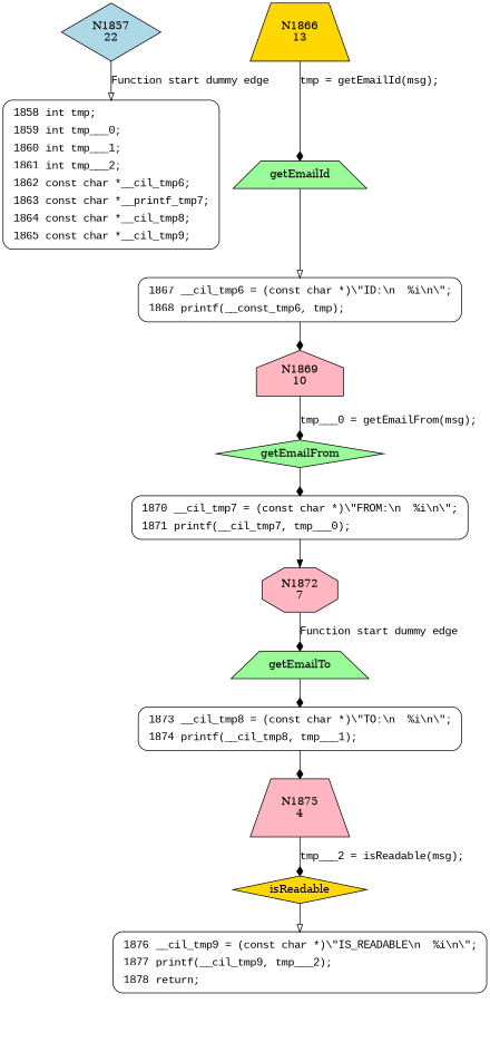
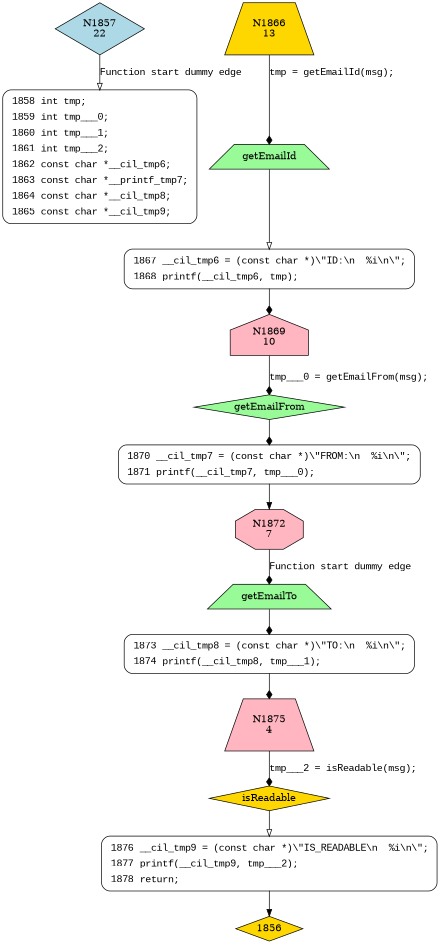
  digraph {
    node [fillcolor=white shape=Mrecord style=filled]
    edge [arrowhead=diamond fontname="Courier New"]
    n1 [fillcolor=lightblue label="N1857\n22" shape=diamond]
    n2 [fontname="Courier New" label=<<table border="0" cellborder="0" cellpadding="3" bgcolor="white"><tr><td align="right">1858</td><td align="left">int tmp;</td></tr><tr><td align="right">1859</td><td align="left">int tmp___0;</td></tr><tr><td align="right">1860</td><td align="left">int tmp___1;</td></tr><tr><td align="right">1861</td><td align="left">int tmp___2;</td></tr><tr><td align="right">1862</td><td align="left">const char *__cil_tmp6;</td></tr><tr><td align="right">1863</td><td align="left">const char *__printf_tmp7;</td></tr><tr><td align="right">1864</td><td align="left">const char *__cil_tmp8;</td></tr><tr><td align="right">1865</td><td align="left">const char *__cil_tmp9;</td></tr></table>> penwidth=1 style="filled,bold"]
    n3 [fillcolor=gold label="N1866\n13" shape=trapezium]
    n4 [fillcolor=palegreen label=getEmailId shape=trapezium]
-   n5 [fontname="Courier New" label=<<table border="0" cellborder="0" cellpadding="3" bgcolor="white"><tr><td align="right">1867</td><td align="left">__cil_tmp6 = (const char *)\&quot;ID:\n  %i\n\&quot;;</td></tr><tr><td align="right">1868</td><td align="left">printf(__const_tmp6, tmp);</td></tr></table>> penwidth=1 style="filled,bold"]
+   n5 [fontname="Courier New" label=<<table border="0" cellborder="0" cellpadding="3" bgcolor="white"><tr><td align="right">1867</td><td align="left">__cil_tmp6 = (const char *)\&quot;ID:\n  %i\n\&quot;;</td></tr><tr><td align="right">1868</td><td align="left">printf(__cil_tmp6, tmp);</td></tr></table>> penwidth=1 style="filled,bold"]
    n6 [fillcolor=lightpink label="N1869\n10" shape=house]
    n7 [fillcolor=palegreen label=getEmailFrom shape=diamond]
    n8 [fontname="Courier New" label=<<table border="0" cellborder="0" cellpadding="3" bgcolor="white"><tr><td align="right">1870</td><td align="left">__cil_tmp7 = (const char *)\&quot;FROM:\n  %i\n\&quot;;</td></tr><tr><td align="right">1871</td><td align="left">printf(__cil_tmp7, tmp___0);</td></tr></table>> penwidth=1 style="filled,bold"]
    n9 [fillcolor=lightpink label="N1872\n7" shape=octagon]
    n10 [fillcolor=palegreen label=getEmailTo shape=trapezium]
    n11 [fontname="Courier New" label=<<table border="0" cellborder="0" cellpadding="3" bgcolor="white"><tr><td align="right">1873</td><td align="left">__cil_tmp8 = (const char *)\&quot;TO:\n  %i\n\&quot;;</td></tr><tr><td align="right">1874</td><td align="left">printf(__cil_tmp8, tmp___1);</td></tr></table>> penwidth=1 style="filled,bold"]
    n12 [fillcolor=lightpink label="N1875\n4" shape=trapezium]
    n13 [fillcolor=gold label=isReadable shape=diamond]
    n14 [fontname="Courier New" label=<<table border="0" cellborder="0" cellpadding="3" bgcolor="white"><tr><td align="right">1876</td><td align="left">__cil_tmp9 = (const char *)\&quot;IS_READABLE\n  %i\n\&quot;;</td></tr><tr><td align="right">1877</td><td align="left">printf(__cil_tmp9, tmp___2);</td></tr><tr><td align="right">1878</td><td align="left">return;</td></tr></table>> penwidth=1 style="filled,bold"]
+   1856 [fillcolor=gold shape=diamond]
    n1 -> n2 [arrowhead=onormal label="Function start dummy edge"]
    n3 -> n4 [label="tmp = getEmailId(msg);"]
    n4 -> n5 [arrowhead=onormal]
    n5 -> n6 [fontname=""]
    n6 -> n7 [label="tmp___0 = getEmailFrom(msg);"]
    n7 -> n8
    n8 -> n9 [arrowhead=normal fontname=""]
    n9 -> n10 [label="Function start dummy edge"]
    n10 -> n11
    n11 -> n12 [fontname=""]
    n12 -> n13 [label="tmp___2 = isReadable(msg);"]
    n13 -> n14 [arrowhead=onormal]
+   n14 -> 1856 [arrowhead=normal fontname=""]
  }
